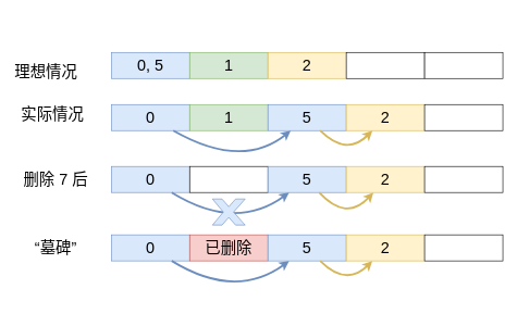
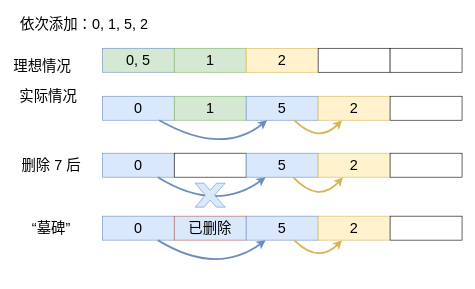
  <mxCell id="0" />
  <mxCell id="1" parent="0" />
- <mxCell id="2" value="0, 5" style="rounded=0;whiteSpace=wrap;html=1;fontSize=24;fillColor=#dae8fc;strokeColor=#6c8ebf;" vertex="1" parent="1"><mxGeometry x="170" y="80" width="120" height="40" as="geometry" /></mxCell>
+ <mxCell id="2" value="0, 5" style="rounded=0;whiteSpace=wrap;html=1;fontSize=24;fillColor=#d5e8d4;strokeColor=#6c8ebf;" vertex="1" parent="1"><mxGeometry x="170" y="80" width="120" height="40" as="geometry" /></mxCell>
  <mxCell id="3" value="1" style="rounded=0;whiteSpace=wrap;html=1;fontSize=24;fillColor=#d5e8d4;strokeColor=#82b366;" vertex="1" parent="1"><mxGeometry x="290" y="80" width="120" height="40" as="geometry" /></mxCell>
  <mxCell id="4" value="2" style="rounded=0;whiteSpace=wrap;html=1;fontSize=24;fillColor=#fff2cc;strokeColor=#d6b656;" vertex="1" parent="1"><mxGeometry x="410" y="80" width="120" height="40" as="geometry" /></mxCell>
  <mxCell id="5" value="" style="rounded=0;whiteSpace=wrap;html=1;fontSize=24;" vertex="1" parent="1"><mxGeometry x="530" y="80" width="120" height="40" as="geometry" /></mxCell>
  <mxCell id="6" value="" style="rounded=0;whiteSpace=wrap;html=1;fontSize=24;" vertex="1" parent="1"><mxGeometry x="650" y="80" width="120" height="40" as="geometry" /></mxCell>
  <mxCell id="7" value="0" style="rounded=0;whiteSpace=wrap;html=1;fontSize=24;fillColor=#dae8fc;strokeColor=#6c8ebf;" vertex="1" parent="1"><mxGeometry x="170" y="160" width="120" height="40" as="geometry" /></mxCell>
  <mxCell id="8" value="1" style="rounded=0;whiteSpace=wrap;html=1;fontSize=24;fillColor=#d5e8d4;strokeColor=#82b366;" vertex="1" parent="1"><mxGeometry x="290" y="160" width="120" height="40" as="geometry" /></mxCell>
  <mxCell id="9" value="5" style="rounded=0;whiteSpace=wrap;html=1;fontSize=24;fillColor=#dae8fc;strokeColor=#6c8ebf;" vertex="1" parent="1"><mxGeometry x="410" y="160" width="120" height="40" as="geometry" /></mxCell>
  <mxCell id="10" value="2" style="rounded=0;whiteSpace=wrap;html=1;fontSize=24;fillColor=#fff2cc;strokeColor=#d6b656;" vertex="1" parent="1"><mxGeometry x="530" y="160" width="120" height="40" as="geometry" /></mxCell>
  <mxCell id="11" value="" style="rounded=0;whiteSpace=wrap;html=1;fontSize=24;" vertex="1" parent="1"><mxGeometry x="650" y="160" width="120" height="40" as="geometry" /></mxCell>
  <mxCell id="12" value="理想情况" style="text;html=1;strokeColor=none;fillColor=none;align=center;verticalAlign=middle;whiteSpace=wrap;rounded=0;fontSize=24;" vertex="1" parent="1"><mxGeometry x="20" y="90" width="100" height="40" as="geometry" /></mxCell>
- <mxCell id="13" value="实际情况" style="text;html=1;strokeColor=none;fillColor=none;align=center;verticalAlign=middle;whiteSpace=wrap;rounded=0;fontSize=24;" vertex="1" parent="1"><mxGeometry x="30" y="155" width="100" height="40" as="geometry" /></mxCell>
+ <mxCell id="13" value="实际情况" style="text;html=1;strokeColor=none;fillColor=none;align=center;verticalAlign=middle;whiteSpace=wrap;rounded=0;fontSize=24;" vertex="1" parent="1"><mxGeometry x="30" y="140" width="100" height="40" as="geometry" /></mxCell>
+ <mxCell id="14" value="依次添加：0, 1, 5, 2" style="text;html=1;strokeColor=none;fillColor=none;align=center;verticalAlign=middle;whiteSpace=wrap;rounded=0;fontSize=24;" vertex="1" parent="1"><mxGeometry x="30" y="20" width="220" height="40" as="geometry" /></mxCell>
  <mxCell id="15" value="" style="curved=1;endArrow=classic;html=1;rounded=0;strokeWidth=3;fillColor=#dae8fc;strokeColor=#6c8ebf;" edge="1" parent="1" source="7" target="9"><mxGeometry width="50" height="50" relative="1" as="geometry"><mxPoint x="320" y="350" as="sourcePoint" /><mxPoint x="370" y="300" as="targetPoint" /><Array as="points"><mxPoint x="370" y="260" /></Array></mxGeometry></mxCell>
  <mxCell id="16" value="" style="curved=1;endArrow=classic;html=1;rounded=0;strokeWidth=3;fillColor=#fff2cc;strokeColor=#d6b656;" edge="1" parent="1" source="9" target="10"><mxGeometry width="50" height="50" relative="1" as="geometry"><mxPoint x="490" y="340" as="sourcePoint" /><mxPoint x="540" y="290" as="targetPoint" /><Array as="points"><mxPoint x="530" y="240" /></Array></mxGeometry></mxCell>
  <mxCell id="17" value="删除 7 后" style="text;html=1;strokeColor=none;fillColor=none;align=center;verticalAlign=middle;whiteSpace=wrap;rounded=0;fontSize=24;" vertex="1" parent="1"><mxGeometry x="30" y="255" width="110" height="40" as="geometry" /></mxCell>
  <mxCell id="18" value="0" style="rounded=0;whiteSpace=wrap;html=1;fontSize=24;fillColor=#dae8fc;strokeColor=#6c8ebf;" vertex="1" parent="1"><mxGeometry x="170" y="255" width="120" height="40" as="geometry" /></mxCell>
  <mxCell id="19" value="" style="rounded=0;whiteSpace=wrap;html=1;fontSize=24;" vertex="1" parent="1"><mxGeometry x="290" y="255" width="120" height="40" as="geometry" /></mxCell>
  <mxCell id="20" value="5" style="rounded=0;whiteSpace=wrap;html=1;fontSize=24;fillColor=#dae8fc;strokeColor=#6c8ebf;" vertex="1" parent="1"><mxGeometry x="410" y="255" width="120" height="40" as="geometry" /></mxCell>
  <mxCell id="21" value="2" style="rounded=0;whiteSpace=wrap;html=1;fontSize=24;fillColor=#fff2cc;strokeColor=#d6b656;" vertex="1" parent="1"><mxGeometry x="530" y="255" width="120" height="40" as="geometry" /></mxCell>
  <mxCell id="22" value="" style="rounded=0;whiteSpace=wrap;html=1;fontSize=24;" vertex="1" parent="1"><mxGeometry x="650" y="255" width="120" height="40" as="geometry" /></mxCell>
  <mxCell id="23" value="" style="curved=1;endArrow=classic;html=1;rounded=0;strokeWidth=3;fillColor=#dae8fc;strokeColor=#6c8ebf;" edge="1" parent="1" source="18" target="20"><mxGeometry width="50" height="50" relative="1" as="geometry"><mxPoint x="320" y="365" as="sourcePoint" /><mxPoint x="370" y="315" as="targetPoint" /><Array as="points"><mxPoint x="360" y="355" /></Array></mxGeometry></mxCell>
  <mxCell id="24" value="" style="curved=1;endArrow=classic;html=1;rounded=0;strokeWidth=3;fillColor=#fff2cc;strokeColor=#d6b656;" edge="1" parent="1" source="20" target="21"><mxGeometry width="50" height="50" relative="1" as="geometry"><mxPoint x="490" y="355" as="sourcePoint" /><mxPoint x="540" y="305" as="targetPoint" /><Array as="points"><mxPoint x="530" y="340" /></Array></mxGeometry></mxCell>
  <mxCell id="25" value="" style="verticalLabelPosition=bottom;verticalAlign=top;html=1;shape=mxgraph.basic.x;fillColor=#dae8fc;strokeColor=#6c8ebf;" vertex="1" parent="1"><mxGeometry x="325" y="305" width="50" height="40" as="geometry" /></mxCell>
  <mxCell id="26" value="“墓碑”" style="text;html=1;strokeColor=none;fillColor=none;align=center;verticalAlign=middle;whiteSpace=wrap;rounded=0;fontSize=24;" vertex="1" parent="1"><mxGeometry x="30" y="360" width="110" height="40" as="geometry" /></mxCell>
  <mxCell id="27" value="0" style="rounded=0;whiteSpace=wrap;html=1;fontSize=24;fillColor=#dae8fc;strokeColor=#6c8ebf;" vertex="1" parent="1"><mxGeometry x="170" y="360" width="120" height="40" as="geometry" /></mxCell>
- <mxCell id="28" value="已删除" style="rounded=0;whiteSpace=wrap;html=1;fontSize=24;fillColor=#f8cecc;strokeColor=#b85450;" vertex="1" parent="1"><mxGeometry x="290" y="360" width="120" height="40" as="geometry" /></mxCell>
+ <mxCell id="28" value="已删除" style="rounded=0;whiteSpace=wrap;html=1;fontSize=24;fillColor=#dae8fc;strokeColor=#b85450;" vertex="1" parent="1"><mxGeometry x="290" y="360" width="120" height="40" as="geometry" /></mxCell>
  <mxCell id="29" value="5" style="rounded=0;whiteSpace=wrap;html=1;fontSize=24;fillColor=#dae8fc;strokeColor=#6c8ebf;" vertex="1" parent="1"><mxGeometry x="410" y="360" width="120" height="40" as="geometry" /></mxCell>
  <mxCell id="30" value="2" style="rounded=0;whiteSpace=wrap;html=1;fontSize=24;fillColor=#fff2cc;strokeColor=#d6b656;" vertex="1" parent="1"><mxGeometry x="530" y="360" width="120" height="40" as="geometry" /></mxCell>
  <mxCell id="31" value="" style="rounded=0;whiteSpace=wrap;html=1;fontSize=24;" vertex="1" parent="1"><mxGeometry x="650" y="360" width="120" height="40" as="geometry" /></mxCell>
  <mxCell id="32" value="" style="curved=1;endArrow=classic;html=1;rounded=0;strokeWidth=3;fillColor=#dae8fc;strokeColor=#6c8ebf;" edge="1" parent="1" source="27" target="29"><mxGeometry width="50" height="50" relative="1" as="geometry"><mxPoint x="320" y="470" as="sourcePoint" /><mxPoint x="370" y="420" as="targetPoint" /><Array as="points"><mxPoint x="360" y="460" /></Array></mxGeometry></mxCell>
  <mxCell id="33" value="" style="curved=1;endArrow=classic;html=1;rounded=0;strokeWidth=3;fillColor=#fff2cc;strokeColor=#d6b656;" edge="1" parent="1" source="29" target="30"><mxGeometry width="50" height="50" relative="1" as="geometry"><mxPoint x="490" y="460" as="sourcePoint" /><mxPoint x="540" y="410" as="targetPoint" /><Array as="points"><mxPoint x="530" y="440" /></Array></mxGeometry></mxCell>
